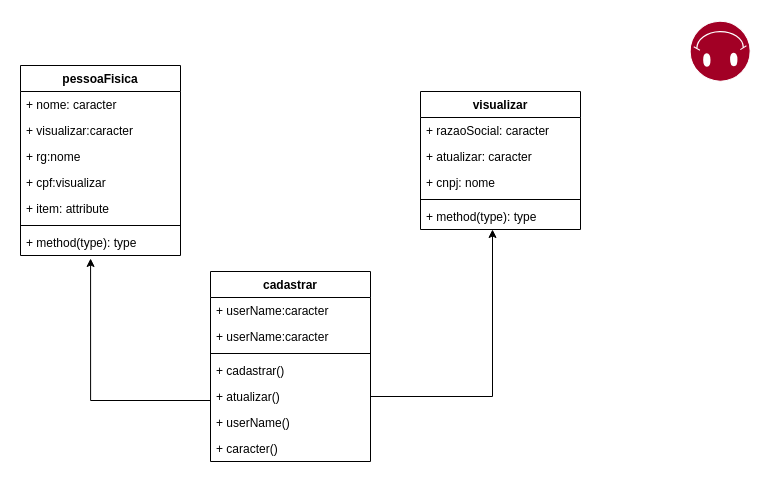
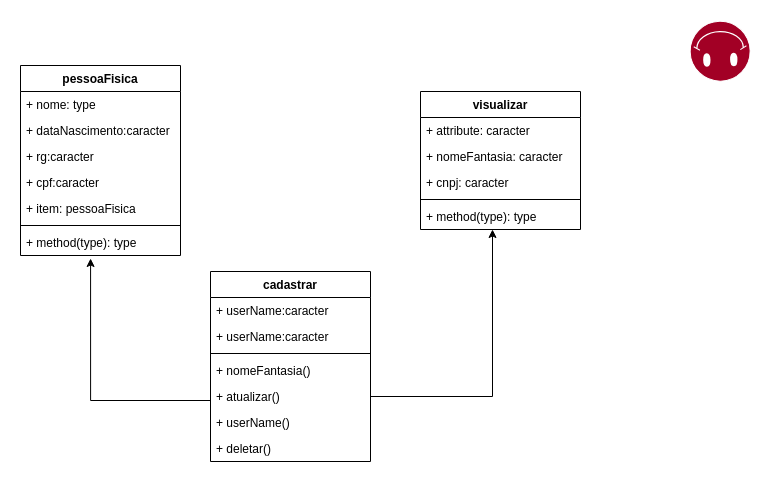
  <mxCell id="0" />
  <mxCell id="1" parent="0" />
  <mxCell id="2" value="pessoaFisica" style="swimlane;fontStyle=1;align=center;verticalAlign=top;childLayout=stackLayout;horizontal=1;startSize=26;horizontalStack=0;resizeParent=1;resizeParentMax=0;resizeLast=0;collapsible=1;marginBottom=0;" vertex="1" parent="1"><mxGeometry x="20" y="65" width="160" height="190" as="geometry" /></mxCell>
- <mxCell id="3" value="+ nome: caracter" style="text;strokeColor=none;fillColor=none;align=left;verticalAlign=top;spacingLeft=4;spacingRight=4;overflow=hidden;rotatable=0;points=[[0,0.5],[1,0.5]];portConstraint=eastwest;" vertex="1" parent="2"><mxGeometry y="26" width="160" height="26" as="geometry" /></mxCell>
- <mxCell id="4" value="+ visualizar:caracter" style="text;strokeColor=none;fillColor=none;align=left;verticalAlign=top;spacingLeft=4;spacingRight=4;overflow=hidden;rotatable=0;points=[[0,0.5],[1,0.5]];portConstraint=eastwest;" vertex="1" parent="2"><mxGeometry y="52" width="160" height="26" as="geometry" /></mxCell>
- <mxCell id="5" value="+ rg:nome" style="text;strokeColor=none;fillColor=none;align=left;verticalAlign=top;spacingLeft=4;spacingRight=4;overflow=hidden;rotatable=0;points=[[0,0.5],[1,0.5]];portConstraint=eastwest;" vertex="1" parent="2"><mxGeometry y="78" width="160" height="26" as="geometry" /></mxCell>
- <mxCell id="6" value="+ cpf:visualizar" style="text;strokeColor=none;fillColor=none;align=left;verticalAlign=top;spacingLeft=4;spacingRight=4;overflow=hidden;rotatable=0;points=[[0,0.5],[1,0.5]];portConstraint=eastwest;" vertex="1" parent="2"><mxGeometry y="104" width="160" height="26" as="geometry" /></mxCell>
- <mxCell id="7" value="+ item: attribute" style="text;strokeColor=none;fillColor=none;align=left;verticalAlign=top;spacingLeft=4;spacingRight=4;overflow=hidden;rotatable=0;points=[[0,0.5],[1,0.5]];portConstraint=eastwest;" vertex="1" parent="2"><mxGeometry y="130" width="160" height="26" as="geometry" /></mxCell>
+ <mxCell id="3" value="+ nome: type" style="text;strokeColor=none;fillColor=none;align=left;verticalAlign=top;spacingLeft=4;spacingRight=4;overflow=hidden;rotatable=0;points=[[0,0.5],[1,0.5]];portConstraint=eastwest;" vertex="1" parent="2"><mxGeometry y="26" width="160" height="26" as="geometry" /></mxCell>
+ <mxCell id="4" value="+ dataNascimento:caracter" style="text;strokeColor=none;fillColor=none;align=left;verticalAlign=top;spacingLeft=4;spacingRight=4;overflow=hidden;rotatable=0;points=[[0,0.5],[1,0.5]];portConstraint=eastwest;" vertex="1" parent="2"><mxGeometry y="52" width="160" height="26" as="geometry" /></mxCell>
+ <mxCell id="5" value="+ rg:caracter" style="text;strokeColor=none;fillColor=none;align=left;verticalAlign=top;spacingLeft=4;spacingRight=4;overflow=hidden;rotatable=0;points=[[0,0.5],[1,0.5]];portConstraint=eastwest;" vertex="1" parent="2"><mxGeometry y="78" width="160" height="26" as="geometry" /></mxCell>
+ <mxCell id="6" value="+ cpf:caracter" style="text;strokeColor=none;fillColor=none;align=left;verticalAlign=top;spacingLeft=4;spacingRight=4;overflow=hidden;rotatable=0;points=[[0,0.5],[1,0.5]];portConstraint=eastwest;" vertex="1" parent="2"><mxGeometry y="104" width="160" height="26" as="geometry" /></mxCell>
+ <mxCell id="7" value="+ item: pessoaFisica" style="text;strokeColor=none;fillColor=none;align=left;verticalAlign=top;spacingLeft=4;spacingRight=4;overflow=hidden;rotatable=0;points=[[0,0.5],[1,0.5]];portConstraint=eastwest;" vertex="1" parent="2"><mxGeometry y="130" width="160" height="26" as="geometry" /></mxCell>
  <mxCell id="8" value="" style="line;strokeWidth=1;fillColor=none;align=left;verticalAlign=middle;spacingTop=-1;spacingLeft=3;spacingRight=3;rotatable=0;labelPosition=right;points=[];portConstraint=eastwest;strokeColor=inherit;" vertex="1" parent="2"><mxGeometry y="156" width="160" height="8" as="geometry" /></mxCell>
  <mxCell id="9" value="+ method(type): type" style="text;strokeColor=none;fillColor=none;align=left;verticalAlign=top;spacingLeft=4;spacingRight=4;overflow=hidden;rotatable=0;points=[[0,0.5],[1,0.5]];portConstraint=eastwest;" vertex="1" parent="2"><mxGeometry y="164" width="160" height="26" as="geometry" /></mxCell>
  <mxCell id="10" value="visualizar" style="swimlane;fontStyle=1;align=center;verticalAlign=top;childLayout=stackLayout;horizontal=1;startSize=26;horizontalStack=0;resizeParent=1;resizeParentMax=0;resizeLast=0;collapsible=1;marginBottom=0;" vertex="1" parent="1"><mxGeometry x="420" y="91" width="160" height="138" as="geometry" /></mxCell>
- <mxCell id="11" value="+ razaoSocial: caracter" style="text;strokeColor=none;fillColor=none;align=left;verticalAlign=top;spacingLeft=4;spacingRight=4;overflow=hidden;rotatable=0;points=[[0,0.5],[1,0.5]];portConstraint=eastwest;" vertex="1" parent="10"><mxGeometry y="26" width="160" height="26" as="geometry" /></mxCell>
- <mxCell id="12" value="+ atualizar: caracter" style="text;strokeColor=none;fillColor=none;align=left;verticalAlign=top;spacingLeft=4;spacingRight=4;overflow=hidden;rotatable=0;points=[[0,0.5],[1,0.5]];portConstraint=eastwest;" vertex="1" parent="10"><mxGeometry y="52" width="160" height="26" as="geometry" /></mxCell>
- <mxCell id="13" value="+ cnpj: nome" style="text;strokeColor=none;fillColor=none;align=left;verticalAlign=top;spacingLeft=4;spacingRight=4;overflow=hidden;rotatable=0;points=[[0,0.5],[1,0.5]];portConstraint=eastwest;" vertex="1" parent="10"><mxGeometry y="78" width="160" height="26" as="geometry" /></mxCell>
+ <mxCell id="11" value="+ attribute: caracter" style="text;strokeColor=none;fillColor=none;align=left;verticalAlign=top;spacingLeft=4;spacingRight=4;overflow=hidden;rotatable=0;points=[[0,0.5],[1,0.5]];portConstraint=eastwest;" vertex="1" parent="10"><mxGeometry y="26" width="160" height="26" as="geometry" /></mxCell>
+ <mxCell id="12" value="+ nomeFantasia: caracter" style="text;strokeColor=none;fillColor=none;align=left;verticalAlign=top;spacingLeft=4;spacingRight=4;overflow=hidden;rotatable=0;points=[[0,0.5],[1,0.5]];portConstraint=eastwest;" vertex="1" parent="10"><mxGeometry y="52" width="160" height="26" as="geometry" /></mxCell>
+ <mxCell id="13" value="+ cnpj: caracter" style="text;strokeColor=none;fillColor=none;align=left;verticalAlign=top;spacingLeft=4;spacingRight=4;overflow=hidden;rotatable=0;points=[[0,0.5],[1,0.5]];portConstraint=eastwest;" vertex="1" parent="10"><mxGeometry y="78" width="160" height="26" as="geometry" /></mxCell>
  <mxCell id="14" value="" style="line;strokeWidth=1;fillColor=none;align=left;verticalAlign=middle;spacingTop=-1;spacingLeft=3;spacingRight=3;rotatable=0;labelPosition=right;points=[];portConstraint=eastwest;strokeColor=inherit;" vertex="1" parent="10"><mxGeometry y="104" width="160" height="8" as="geometry" /></mxCell>
  <mxCell id="15" value="+ method(type): type" style="text;strokeColor=none;fillColor=none;align=left;verticalAlign=top;spacingLeft=4;spacingRight=4;overflow=hidden;rotatable=0;points=[[0,0.5],[1,0.5]];portConstraint=eastwest;" vertex="1" parent="10"><mxGeometry y="112" width="160" height="26" as="geometry" /></mxCell>
  <mxCell id="16" value="" style="verticalLabelPosition=bottom;verticalAlign=top;html=1;shape=mxgraph.basic.smiley;rotation=89;direction=south;fillColor=#a20025;strokeColor=#FFFFFF;fontColor=#ffffff;" vertex="1" parent="1"><mxGeometry x="689.65" y="20.65" width="60" height="60" as="geometry" /></mxCell>
  <mxCell id="17" style="edgeStyle=orthogonalEdgeStyle;rounded=0;orthogonalLoop=1;jettySize=auto;html=1;exitX=0;exitY=0.5;exitDx=0;exitDy=0;entryX=0.438;entryY=1.115;entryDx=0;entryDy=0;entryPerimeter=0;" edge="1" parent="1" source="22" target="9"><mxGeometry relative="1" as="geometry"><Array as="points"><mxPoint x="90" y="400" /></Array></mxGeometry></mxCell>
  <mxCell id="18" value="cadastrar" style="swimlane;fontStyle=1;align=center;verticalAlign=top;childLayout=stackLayout;horizontal=1;startSize=26;horizontalStack=0;resizeParent=1;resizeParentMax=0;resizeLast=0;collapsible=1;marginBottom=0;strokeColor=#000000;" vertex="1" parent="1"><mxGeometry x="210" y="271" width="160" height="190" as="geometry" /></mxCell>
  <mxCell id="19" value="+ userName:caracter" style="text;strokeColor=none;fillColor=none;align=left;verticalAlign=top;spacingLeft=4;spacingRight=4;overflow=hidden;rotatable=0;points=[[0,0.5],[1,0.5]];portConstraint=eastwest;" vertex="1" parent="18"><mxGeometry y="26" width="160" height="26" as="geometry" /></mxCell>
  <mxCell id="20" value="+ userName:caracter" style="text;strokeColor=none;fillColor=none;align=left;verticalAlign=top;spacingLeft=4;spacingRight=4;overflow=hidden;rotatable=0;points=[[0,0.5],[1,0.5]];portConstraint=eastwest;" vertex="1" parent="18"><mxGeometry y="52" width="160" height="26" as="geometry" /></mxCell>
  <mxCell id="21" value="" style="line;strokeWidth=1;fillColor=none;align=left;verticalAlign=middle;spacingTop=-1;spacingLeft=3;spacingRight=3;rotatable=0;labelPosition=right;points=[];portConstraint=eastwest;strokeColor=inherit;" vertex="1" parent="18"><mxGeometry y="78" width="160" height="8" as="geometry" /></mxCell>
- <mxCell id="22" value="+ cadastrar()" style="text;strokeColor=none;fillColor=none;align=left;verticalAlign=top;spacingLeft=4;spacingRight=4;overflow=hidden;rotatable=0;points=[[0,0.5],[1,0.5]];portConstraint=eastwest;" vertex="1" parent="18"><mxGeometry y="86" width="160" height="26" as="geometry" /></mxCell>
+ <mxCell id="22" value="+ nomeFantasia()" style="text;strokeColor=none;fillColor=none;align=left;verticalAlign=top;spacingLeft=4;spacingRight=4;overflow=hidden;rotatable=0;points=[[0,0.5],[1,0.5]];portConstraint=eastwest;" vertex="1" parent="18"><mxGeometry y="86" width="160" height="26" as="geometry" /></mxCell>
  <mxCell id="23" value="+ atualizar()" style="text;strokeColor=none;fillColor=none;align=left;verticalAlign=top;spacingLeft=4;spacingRight=4;overflow=hidden;rotatable=0;points=[[0,0.5],[1,0.5]];portConstraint=eastwest;" vertex="1" parent="18"><mxGeometry y="112" width="160" height="26" as="geometry" /></mxCell>
  <mxCell id="24" value="+ userName()" style="text;strokeColor=none;fillColor=none;align=left;verticalAlign=top;spacingLeft=4;spacingRight=4;overflow=hidden;rotatable=0;points=[[0,0.5],[1,0.5]];portConstraint=eastwest;" vertex="1" parent="18"><mxGeometry y="138" width="160" height="26" as="geometry" /></mxCell>
- <mxCell id="25" value="+ caracter()" style="text;strokeColor=none;fillColor=none;align=left;verticalAlign=top;spacingLeft=4;spacingRight=4;overflow=hidden;rotatable=0;points=[[0,0.5],[1,0.5]];portConstraint=eastwest;" vertex="1" parent="18"><mxGeometry y="164" width="160" height="26" as="geometry" /></mxCell>
+ <mxCell id="25" value="+ deletar()" style="text;strokeColor=none;fillColor=none;align=left;verticalAlign=top;spacingLeft=4;spacingRight=4;overflow=hidden;rotatable=0;points=[[0,0.5],[1,0.5]];portConstraint=eastwest;" vertex="1" parent="18"><mxGeometry y="164" width="160" height="26" as="geometry" /></mxCell>
  <mxCell id="26" style="edgeStyle=orthogonalEdgeStyle;rounded=0;orthogonalLoop=1;jettySize=auto;html=1;entryX=0.45;entryY=1;entryDx=0;entryDy=0;entryPerimeter=0;" edge="1" parent="1" source="23" target="15"><mxGeometry relative="1" as="geometry" /></mxCell>
